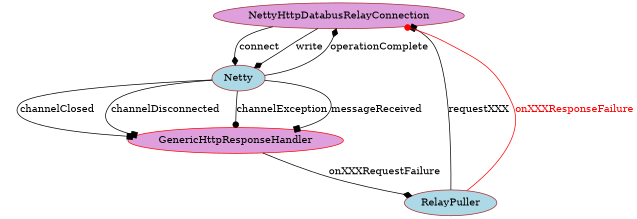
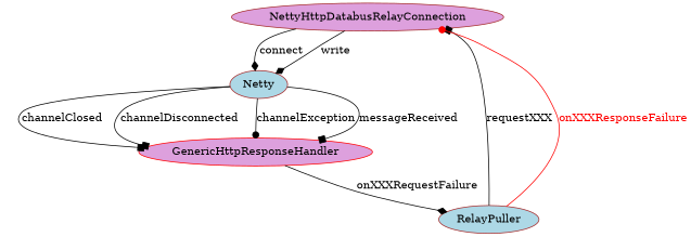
  digraph {
    node [color=brown fillcolor=plum style=filled]
    edge [arrowhead=diamond]
    NettyHttpDatabusRelayConnection
    RelayPuller [fillcolor=lightblue]
    Netty [fillcolor=lightblue]
    GenericHttpResponseHandler [color=red]
    NettyHttpDatabusRelayConnection -> Netty [label=connect]
    NettyHttpDatabusRelayConnection -> Netty [label=write]
    RelayPuller -> NettyHttpDatabusRelayConnection [arrowhead=box label=requestXXX]
    RelayPuller -> NettyHttpDatabusRelayConnection [arrowhead=dot color=red fontcolor=red label=onXXXResponseFailure]
-   Netty -> NettyHttpDatabusRelayConnection [label=operationComplete]
    Netty -> GenericHttpResponseHandler [arrowhead=box label=channelClosed]
    Netty -> GenericHttpResponseHandler [arrowhead=box label=channelDisconnected]
    Netty -> GenericHttpResponseHandler [arrowhead=dot label=channelException]
    Netty -> GenericHttpResponseHandler [arrowhead=box label=messageReceived]
    GenericHttpResponseHandler -> RelayPuller [label=onXXXRequestFailure]
  }
